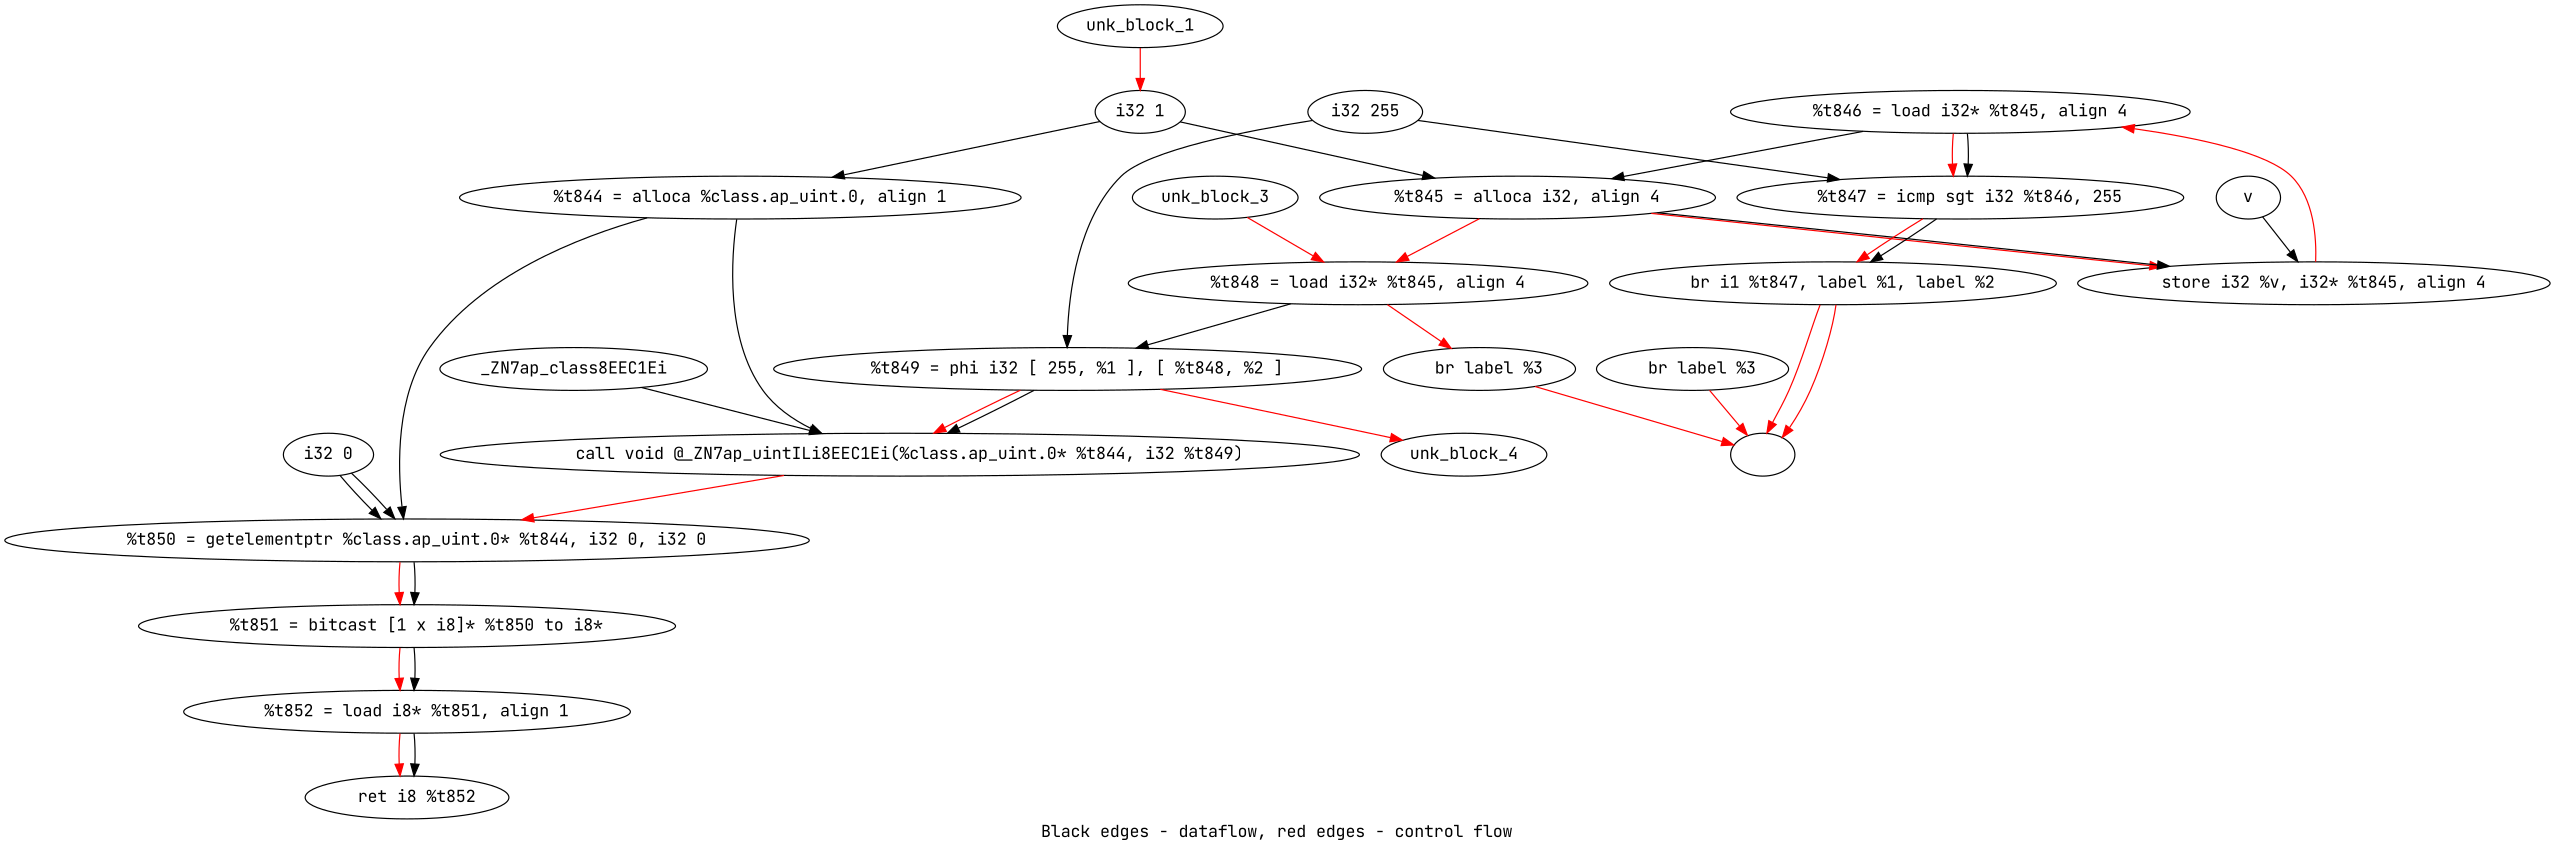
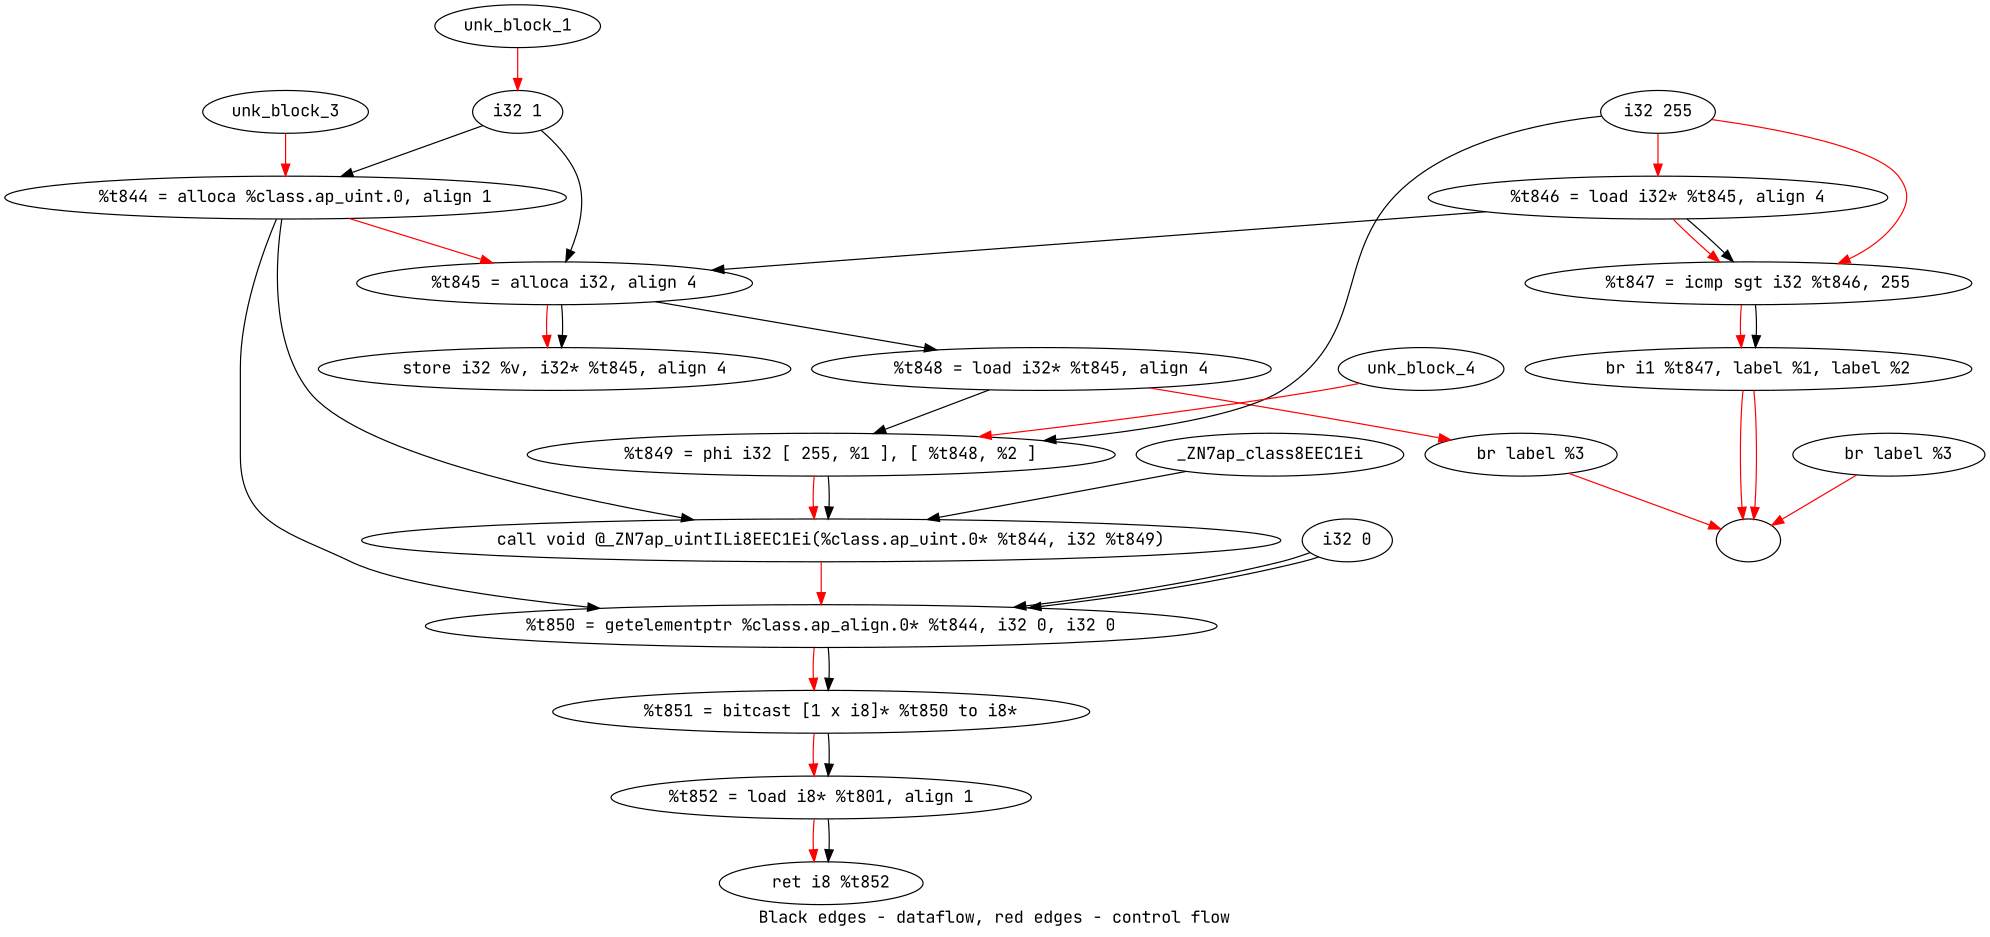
  digraph {
    compound=true
    fontname="JetBrains Mono"
    label="Black edges - dataflow, red edges - control flow"
    node [fontname="JetBrains Mono"]
    edge [fontname="JetBrains Mono"]
    n1 [label="  %t844 = alloca %class.ap_uint.0, align 1"]
    n2 [label="  %t845 = alloca i32, align 4"]
    n3 [label="  call void @_ZN7ap_uintILi8EEC1Ei(%class.ap_uint.0* %t844, i32 %t849)"]
-   n4 [label="  %t850 = getelementptr %class.ap_uint.0* %t844, i32 0, i32 0"]
+   n4 [label="%t850 = getelementptr %class.ap_align.0* %t844, i32 0, i32 0"]
    n5 [label="  store i32 %v, i32* %t845, align 4"]
    n6 [label="  %t848 = load i32* %t845, align 4"]
    n7 [label="  %t851 = bitcast [1 x i8]* %t850 to i8*"]
    n8 [label="  %t846 = load i32* %t845, align 4"]
    n9 [label="  %t847 = icmp sgt i32 %t846, 255"]
    n10 [label="  %t849 = phi i32 [ 255, %1 ], [ %t848, %2 ]"]
    n11 [label="  br label %3"]
    n12 [label="  br i1 %t847, label %1, label %2"]
    ""
    unk_block_1
    "i32 1"
-   v
    "i32 255"
    n18 [label="  br label %3"]
    unk_block_3
-   n20 [label="  %t852 = load i8* %t851, align 1"]
+   n20 [label="%t852 = load i8* %t801, align 1"]
    n21 [label="  ret i8 %t852"]
    unk_block_4
    n23 [label=_ZN7ap_class8EEC1Ei]
    "i32 0"
+   n1 -> n2 [color=red weight=2]
    n1 -> n3
    n1 -> n4
    n2 -> n5 [color=red weight=2]
    n2 -> n5
-   n2 -> n6 [color=red]
+   n2 -> n6
    n3 -> n4 [color=red weight=2]
    n4 -> n7 [color=red weight=2]
    n4 -> n7
-   n5 -> n8 [color=red weight=2]
+   "i32 255" -> n8 [color=red weight=2]
    n6 -> n10
    n6 -> n11 [color=red weight=2]
    n7 -> n20 [color=red weight=2]
    n7 -> n20
    n8 -> n2
    n8 -> n9 [color=red weight=2]
    n8 -> n9
    n9 -> n12 [color=red weight=2]
    n9 -> n12
    n10 -> n3 [color=red weight=2]
    n10 -> n3
    n11 -> "" [color=red]
    n12 -> "" [color=red]
    n12 -> "" [color=red]
    unk_block_1 -> "i32 1" [color=red]
    "i32 1" -> n1
    "i32 1" -> n2
-   v -> n5
-   "i32 255" -> n9
+   "i32 255" -> n9 [color=red]
    "i32 255" -> n10
    n18 -> "" [color=red]
-   unk_block_3 -> n6 [color=red]
+   unk_block_3 -> n1 [color=red]
    n20 -> n21 [color=red weight=2]
    n20 -> n21
-   n10 -> unk_block_4 [color=red]
+   unk_block_4 -> n10 [color=red]
    n23 -> n3
    "i32 0" -> n4
    "i32 0" -> n4
  }
